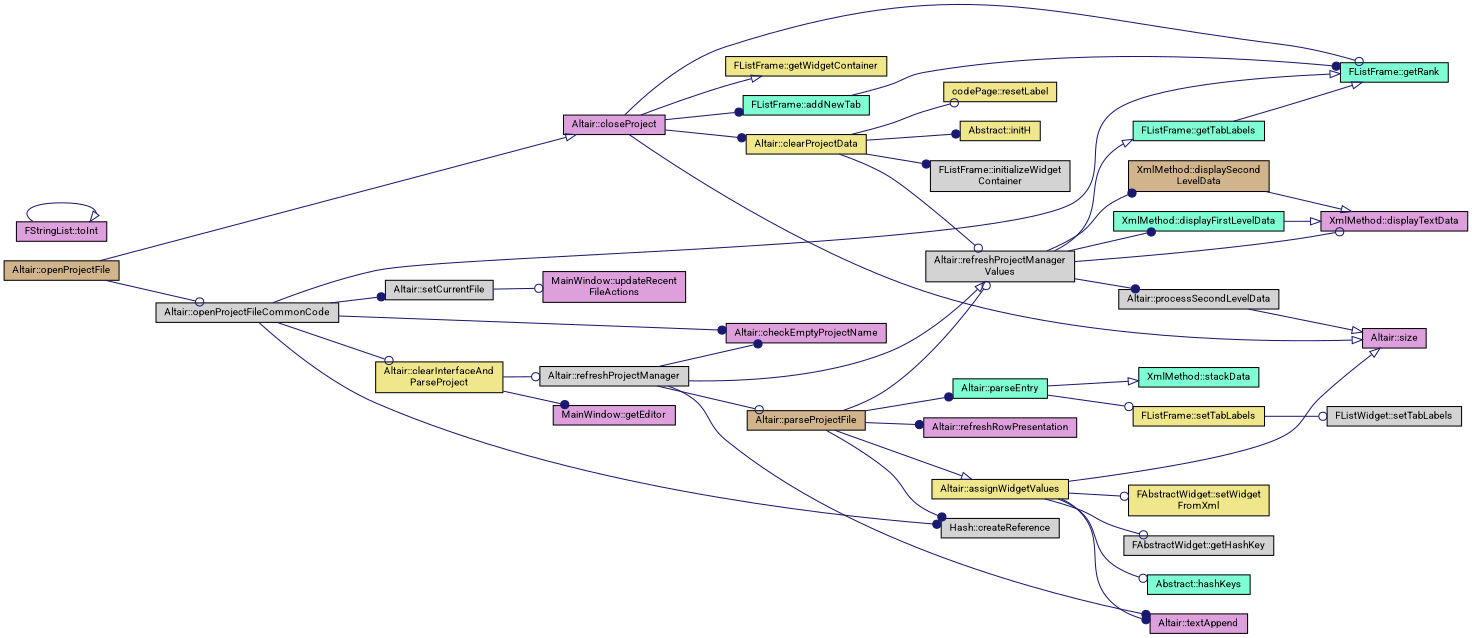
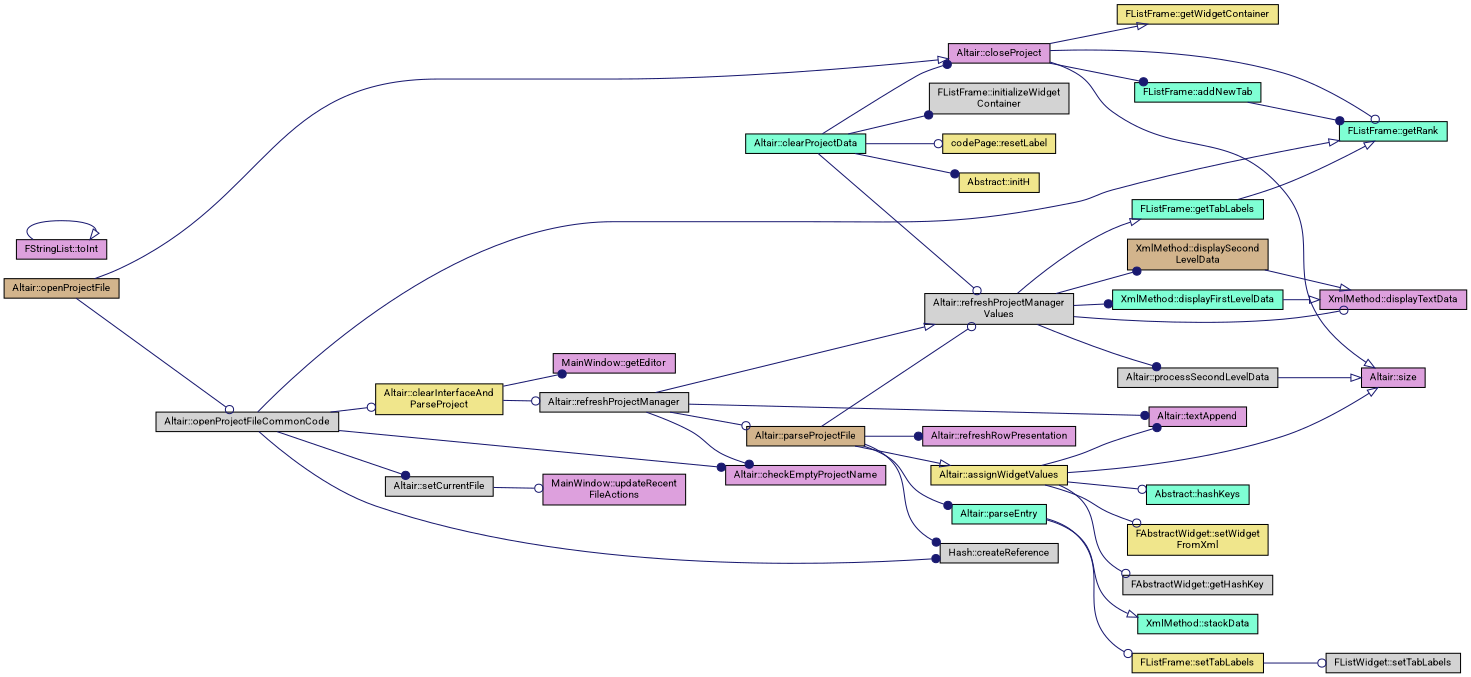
  digraph {
    fontname=Roboto
    rankdir=LR
    node [color=black fillcolor=plum fontname=Roboto fontsize=10 shape=record style=filled]
    edge [arrowhead=dot color=midnightblue fontname=Roboto fontsize=10 labelfontname=Helvetica labelfontsize=10 style=solid]
    n1 [fillcolor=tan fontcolor=black height=0.2 label="Altair::openProjectFile" width=0.4]
    n2 [height=0.2 label="Altair::closeProject" width=0.4]
    n3 [fillcolor=lightgrey height=0.2 label="Altair::openProjectFileCommonCode" width=0.4]
    n4 [fillcolor=aquamarine height=0.2 label="FListFrame::addNewTab" width=0.4]
    n5 [fillcolor=aquamarine height=0.2 label="FListFrame::getRank" width=0.4]
-   n6 [fillcolor=khaki height=0.2 label="Altair::clearProjectData" width=0.4]
+   n6 [fillcolor=aquamarine height=0.2 label="Altair::clearProjectData" width=0.4]
    n7 [height=0.2 label="Altair::size" width=0.4]
    n8 [fillcolor=khaki height=0.2 label="FListFrame::getWidgetContainer" width=0.4]
    n9 [height=0.2 label="Altair::checkEmptyProjectName" width=0.4]
    n10 [fillcolor=lightgrey height=0.2 label="Altair::setCurrentFile" width=0.4]
    n11 [fillcolor=khaki height=0.2 label="Altair::clearInterfaceAnd\lParseProject" width=0.4]
    n12 [fillcolor=lightgrey height=0.2 label="Hash::createReference" width=0.4]
    n13 [fillcolor=khaki height=0.2 label="Abstract::initH" width=0.4]
    n14 [fillcolor=lightgrey height=0.2 label="FListFrame::initializeWidget\lContainer" width=0.4]
    n15 [fillcolor=lightgrey height=0.2 label="Altair::refreshProjectManager\lValues" width=0.4]
    n16 [fillcolor=khaki height=0.2 label="codePage::resetLabel" width=0.4]
    n17 [fillcolor=aquamarine height=0.2 label="FListFrame::getTabLabels" width=0.4]
    n18 [fillcolor=lightgrey height=0.2 label="Altair::processSecondLevelData" width=0.4]
    n19 [fillcolor=tan height=0.2 label="XmlMethod::displaySecond\lLevelData" width=0.4]
    n20 [height=0.2 label="XmlMethod::displayTextData" width=0.4]
    n21 [fillcolor=aquamarine height=0.2 label="XmlMethod::displayFirstLevelData" width=0.4]
    n22 [height=0.2 label="MainWindow::updateRecent\lFileActions" width=0.4]
    n23 [height=0.2 label="MainWindow::getEditor" width=0.4]
    n24 [fillcolor=lightgrey height=0.2 label="Altair::refreshProjectManager" width=0.4]
    n25 [height=0.2 label="Altair::textAppend" width=0.4]
    n26 [fillcolor=tan height=0.2 label="Altair::parseProjectFile" width=0.4]
    n27 [fillcolor=aquamarine height=0.2 label="Altair::parseEntry" width=0.4]
    n28 [fillcolor=khaki height=0.2 label="Altair::assignWidgetValues" width=0.4]
    n29 [height=0.2 label="Altair::refreshRowPresentation" width=0.4]
    n30 [fillcolor=aquamarine height=0.2 label="XmlMethod::stackData" width=0.4]
    n31 [fillcolor=khaki height=0.2 label="FListFrame::setTabLabels" width=0.4]
    n32 [fillcolor=lightgrey height=0.2 label="FAbstractWidget::getHashKey" width=0.4]
    n33 [fillcolor=aquamarine height=0.2 label="Abstract::hashKeys" width=0.4]
    n34 [fillcolor=khaki height=0.2 label="FAbstractWidget::setWidget\lFromXml" width=0.4]
    n35 [height=0.2 label="FStringList::toInt" width=0.4]
    n36 [fillcolor=lightgrey height=0.2 label="FListWidget::setTabLabels" width=0.4]
    n1 -> n2 [arrowhead=onormal]
    n1 -> n3 [arrowhead=odot]
    n2 -> n4
    n2 -> n5 [arrowhead=odot]
-   n2 -> n6
+   n6 -> n2
    n2 -> n7 [arrowhead=onormal]
    n2 -> n8 [arrowhead=onormal]
    n3 -> n5 [arrowhead=onormal]
    n3 -> n9
    n3 -> n10
    n3 -> n11 [arrowhead=odot]
    n3 -> n12
    n4 -> n5
    n6 -> n13
    n6 -> n14
    n6 -> n15 [arrowhead=odot]
    n6 -> n16 [arrowhead=odot]
    n10 -> n22 [arrowhead=odot]
    n11 -> n23
    n11 -> n24 [arrowhead=odot]
    n15 -> n17 [arrowhead=onormal]
    n15 -> n18
    n15 -> n19
    n15 -> n20 [arrowhead=odot]
    n15 -> n21
    n17 -> n5 [arrowhead=onormal]
    n18 -> n7 [arrowhead=onormal]
    n19 -> n20 [arrowhead=onormal]
    n21 -> n20 [arrowhead=onormal]
    n24 -> n9
    n24 -> n15 [arrowhead=onormal]
    n24 -> n25
    n24 -> n26 [arrowhead=odot]
    n26 -> n12
    n26 -> n15 [arrowhead=odot]
    n26 -> n27
    n26 -> n28 [arrowhead=onormal]
    n26 -> n29
    n27 -> n30 [arrowhead=onormal]
    n27 -> n31 [arrowhead=odot]
    n28 -> n7 [arrowhead=onormal]
    n28 -> n25
    n28 -> n32 [arrowhead=odot]
    n28 -> n33 [arrowhead=odot]
    n28 -> n34 [arrowhead=odot]
    n31 -> n36 [arrowhead=odot]
    n35 -> n35 [arrowhead=onormal]
  }
